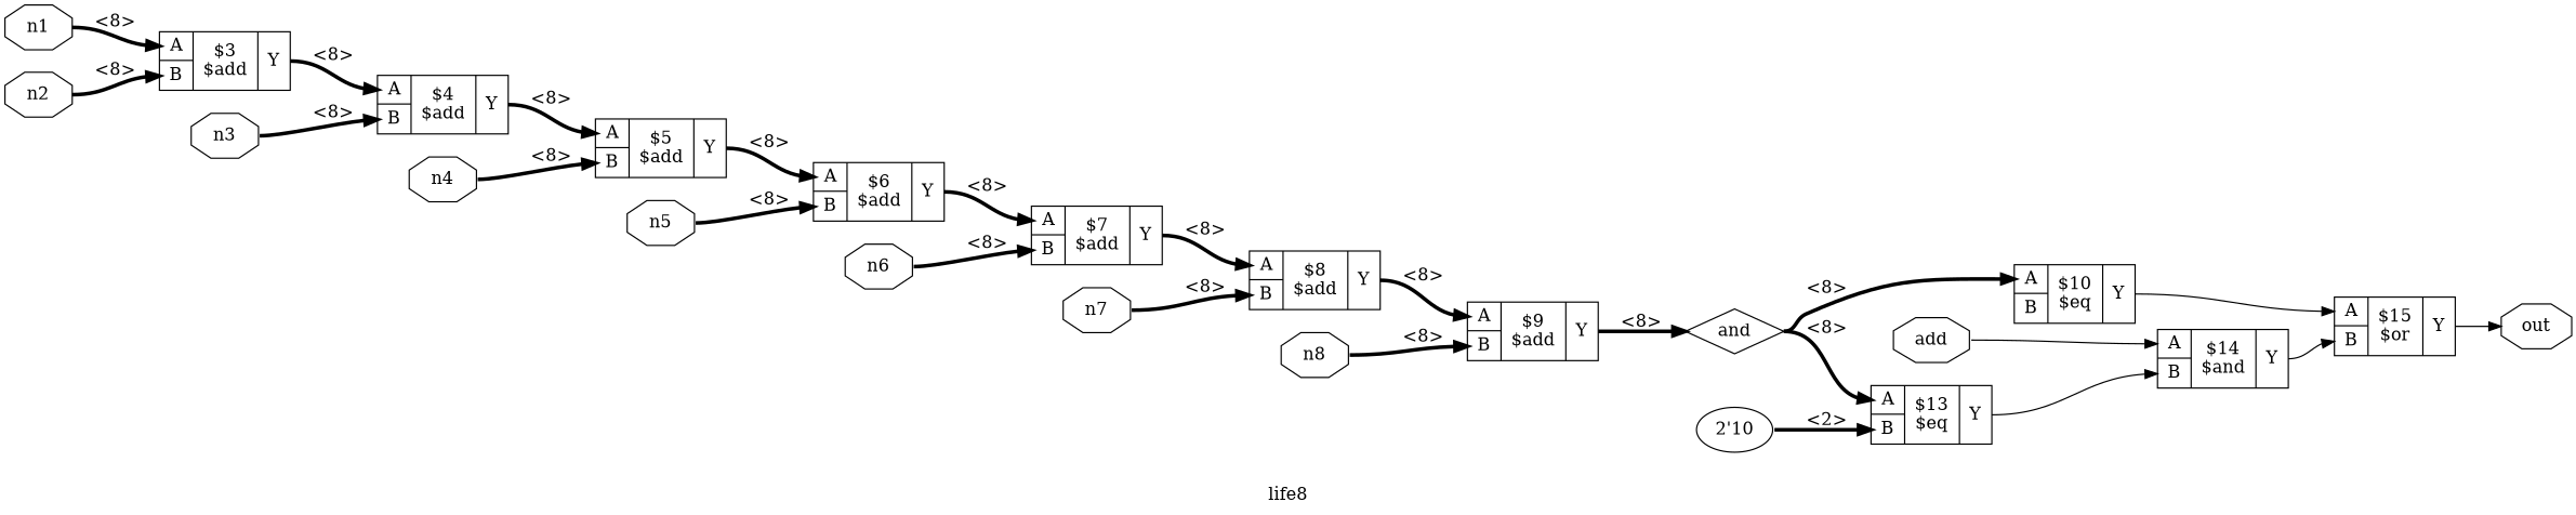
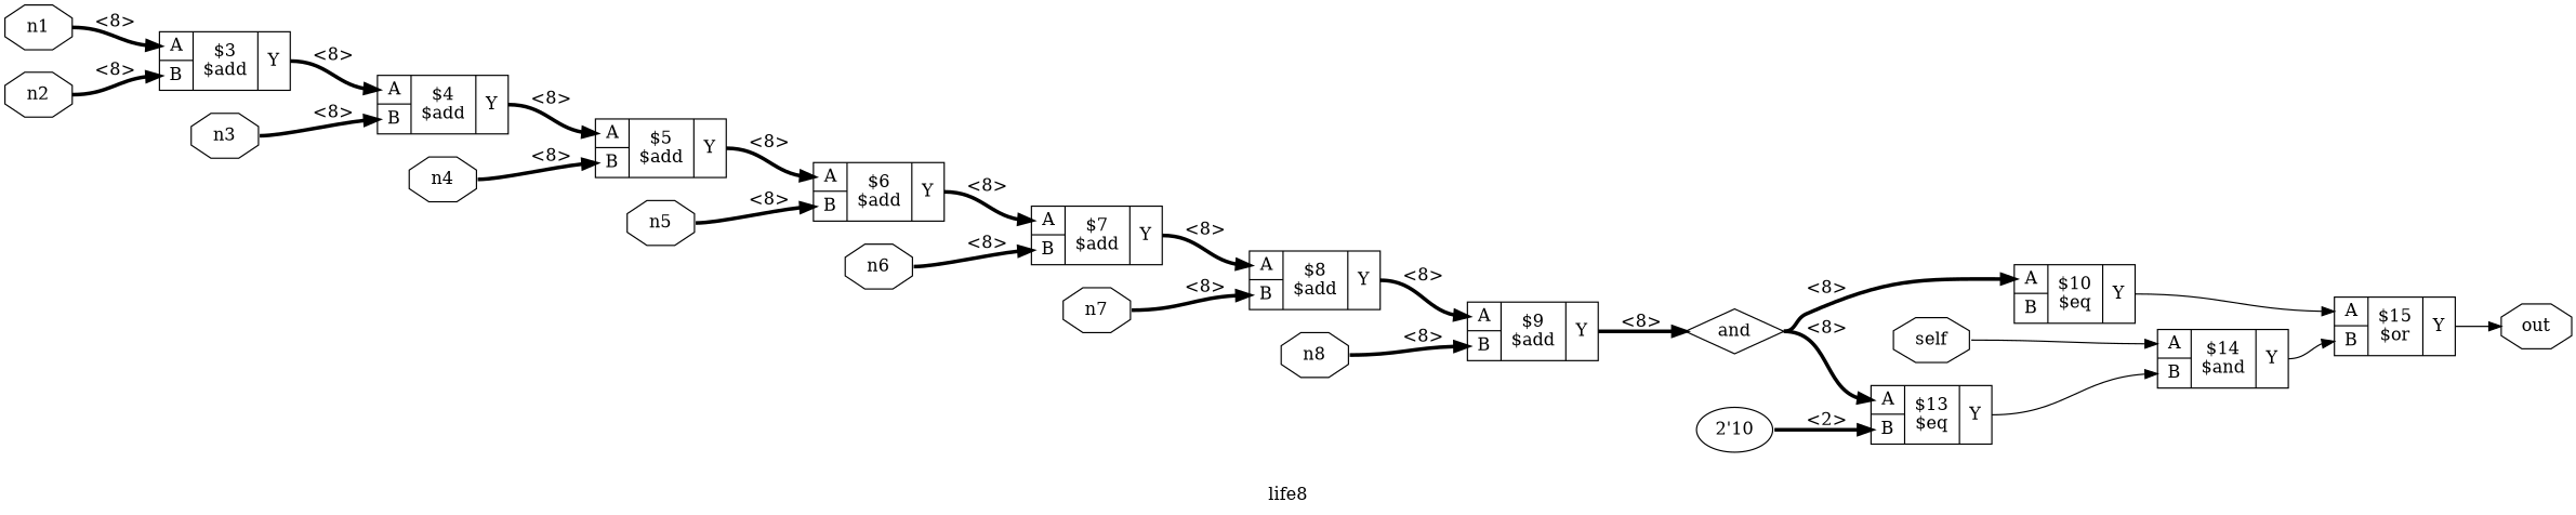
  digraph {
    label=life8
    rankdir=LR
    remincross=true
    node [shape=record]
    edge [color=black headport="p22:w" style="setlinewidth(3)" tailport=e]
    n1 [color=black fontcolor=black label=and shape=diamond]
    n2 [label="{{<p22> A|<p23> B}|$10\n$eq|{<p24> Y}}"]
    n3 [label="{{<p22> A|<p23> B}|$13\n$eq|{<p24> Y}}"]
    n4 [label="{{<p22> A|<p23> B}|$15\n$or|{<p24> Y}}"]
    n5 [label="{{<p22> A|<p23> B}|$14\n$and|{<p24> Y}}"]
    n6 [color=black fontcolor=black label=n1 shape=octagon]
    n7 [label="{{<p22> A|<p23> B}|$3\n$add|{<p24> Y}}"]
    n8 [label="{{<p22> A|<p23> B}|$4\n$add|{<p24> Y}}"]
    n9 [color=black fontcolor=black label=n2 shape=octagon]
    n10 [color=black fontcolor=black label=n3 shape=octagon]
    n11 [label="{{<p22> A|<p23> B}|$5\n$add|{<p24> Y}}"]
    n12 [color=black fontcolor=black label=n4 shape=octagon]
    n13 [label="{{<p22> A|<p23> B}|$6\n$add|{<p24> Y}}"]
    n14 [color=black fontcolor=black label=n5 shape=octagon]
    n15 [label="{{<p22> A|<p23> B}|$7\n$add|{<p24> Y}}"]
    n16 [color=black fontcolor=black label=n6 shape=octagon]
    n17 [label="{{<p22> A|<p23> B}|$8\n$add|{<p24> Y}}"]
    n18 [color=black fontcolor=black label=n7 shape=octagon]
    n19 [label="{{<p22> A|<p23> B}|$9\n$add|{<p24> Y}}"]
    n20 [color=black fontcolor=black label=n8 shape=octagon]
    n21 [color=black fontcolor=black label=out shape=octagon]
-   n22 [color=black fontcolor=black label=add shape=octagon]
+   n22 [color=black fontcolor=black label=self shape=octagon]
    n23 [label="2'10" shape=""]
    n1 -> n2 [label="<8>"]
    n1 -> n3 [label="<8>"]
    n2 -> n4 [tailport="p24:e" style=""]
    n3 -> n5 [headport="p23:w" tailport="p24:e" style=""]
    n4 -> n21 [headport=w tailport="p24:e" style=""]
    n5 -> n4 [headport="p23:w" tailport="p24:e" style=""]
    n6 -> n7 [label="<8>"]
    n7 -> n8 [label="<8>" tailport="p24:e"]
    n8 -> n11 [label="<8>" tailport="p24:e"]
    n9 -> n7 [headport="p23:w" label="<8>"]
    n10 -> n8 [headport="p23:w" label="<8>"]
    n11 -> n13 [label="<8>" tailport="p24:e"]
    n12 -> n11 [headport="p23:w" label="<8>"]
    n13 -> n15 [label="<8>" tailport="p24:e"]
    n14 -> n13 [headport="p23:w" label="<8>"]
    n15 -> n17 [label="<8>" tailport="p24:e"]
    n16 -> n15 [headport="p23:w" label="<8>"]
    n17 -> n19 [label="<8>" tailport="p24:e"]
    n18 -> n17 [headport="p23:w" label="<8>"]
    n19 -> n1 [headport=w label="<8>" tailport="p24:e"]
    n20 -> n19 [headport="p23:w" label="<8>"]
    n22 -> n5 [style=""]
    n23 -> n3 [headport="p23:w" label="<2>"]
  }
